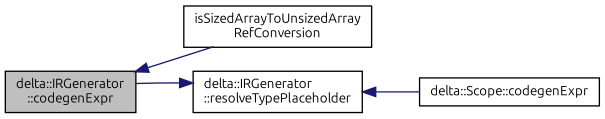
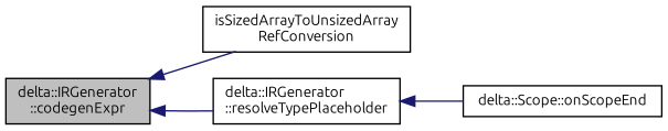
  digraph {
    fontname=Ubuntu
    rankdir=LR
    node [color=black fillcolor=white fontname=Ubuntu fontsize=10 shape=record style=filled]
    edge [color=midnightblue dir=back fontname=Ubuntu fontsize=10 labelfontname=Helvetica labelfontsize=10 style=solid]
    n1 [fillcolor=grey75 fontcolor=black height=0.2 label="delta::IRGenerator\l::codegenExpr" width=0.4]
    n2 [height=0.2 label="isSizedArrayToUnsizedArray\lRefConversion" width=0.4]
    n3 [height=0.2 label="delta::IRGenerator\l::resolveTypePlaceholder" width=0.4]
-   n4 [height=0.2 label="delta::Scope::codegenExpr" width=0.4]
+   n4 [height=0.2 label="delta::Scope::onScopeEnd" width=0.4]
    n1 -> n2
-   n3 -> n1
+   n1 -> n3
    n3 -> n4
  }
